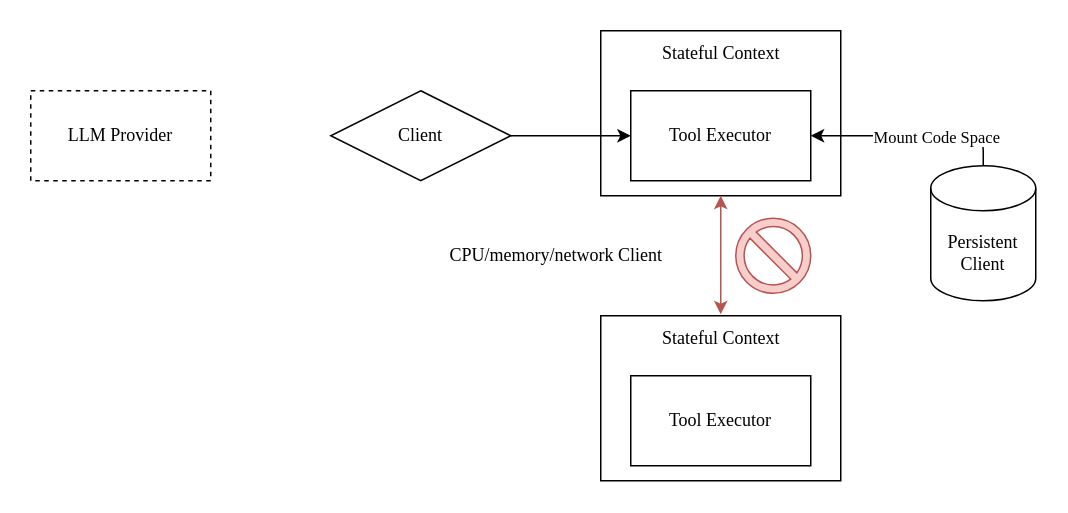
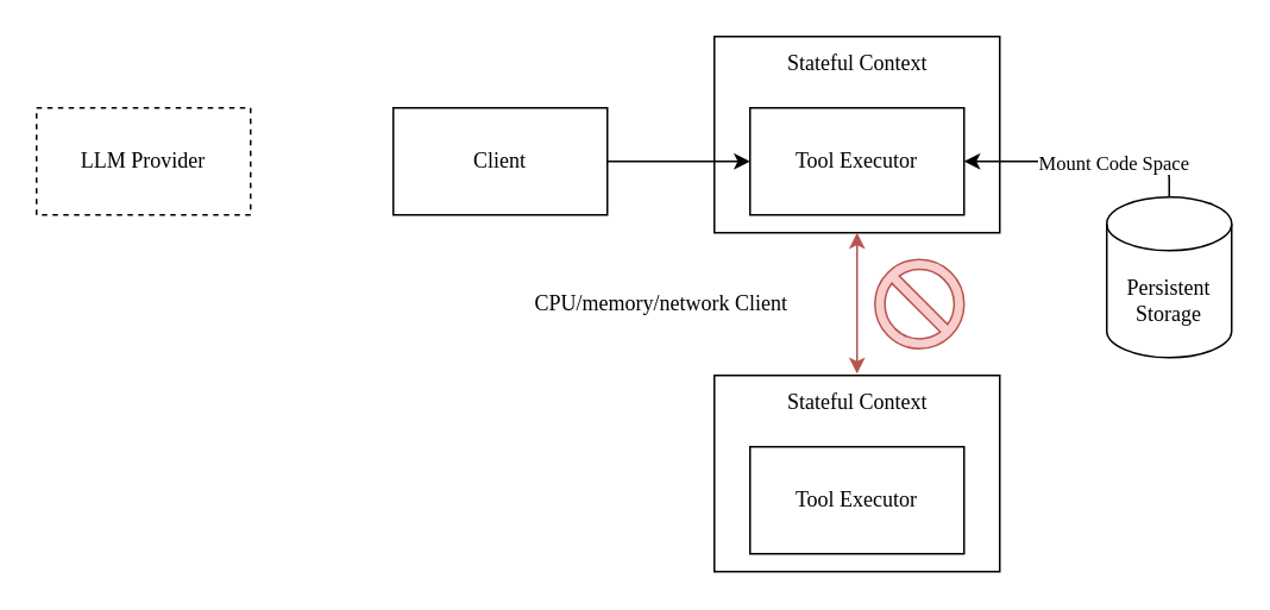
  <mxCell id="0" />
  <mxCell id="1" parent="0" />
  <mxCell id="2" value="" style="rounded=0;whiteSpace=wrap;html=1;fontFamily=Comic Sans MS;" vertex="1" parent="1"><mxGeometry x="400" y="20" width="160" height="110" as="geometry" /></mxCell>
  <mxCell id="3" value="LLM Provider" style="whiteSpace=wrap;html=1;fontFamily=Comic Sans MS;dashed=1;" vertex="1" parent="1"><mxGeometry x="20" y="60" width="120" height="60" as="geometry" /></mxCell>
  <mxCell id="4" value="" style="edgeStyle=none;html=1;fontFamily=Comic Sans MS;" edge="1" parent="1" source="5" target="6"><mxGeometry relative="1" as="geometry" /></mxCell>
- <mxCell id="5" value="Client" style="rhombus;whiteSpace=wrap;html=1;fontFamily=Comic Sans MS;" vertex="1" parent="1"><mxGeometry x="220" y="60" width="120" height="60" as="geometry" /></mxCell>
+ <mxCell id="5" value="Client" style="whiteSpace=wrap;html=1;fontFamily=Comic Sans MS;" vertex="1" parent="1"><mxGeometry x="220" y="60" width="120" height="60" as="geometry" /></mxCell>
  <mxCell id="6" value="Tool Executor" style="whiteSpace=wrap;html=1;fontFamily=Comic Sans MS;" vertex="1" parent="1"><mxGeometry x="420" y="60" width="120" height="60" as="geometry" /></mxCell>
  <mxCell id="7" value="Stateful Context" style="text;html=1;align=center;verticalAlign=middle;resizable=0;points=[];autosize=1;strokeColor=none;fillColor=none;fontFamily=Comic Sans MS;" vertex="1" parent="1"><mxGeometry x="420" y="20" width="120" height="30" as="geometry" /></mxCell>
  <mxCell id="8" style="edgeStyle=orthogonalEdgeStyle;html=1;exitX=0.5;exitY=0;exitDx=0;exitDy=0;exitPerimeter=0;fontFamily=Comic Sans MS;" edge="1" parent="1" source="10" target="6"><mxGeometry relative="1" as="geometry" /></mxCell>
  <mxCell id="9" value="Mount Code Space" style="edgeLabel;html=1;align=center;verticalAlign=middle;resizable=0;points=[];fontFamily=Comic Sans MS;" vertex="1" connectable="0" parent="8"><mxGeometry x="-0.015" y="2" relative="1" as="geometry"><mxPoint x="14" y="-2" as="offset" /></mxGeometry></mxCell>
- <mxCell id="10" value="Persistent Client" style="shape=cylinder3;whiteSpace=wrap;html=1;boundedLbl=1;backgroundOutline=1;size=15;fontFamily=Comic Sans MS;" vertex="1" parent="1"><mxGeometry x="620" y="110" width="70" height="90" as="geometry" /></mxCell>
+ <mxCell id="10" value="Persistent Storage" style="shape=cylinder3;whiteSpace=wrap;html=1;boundedLbl=1;backgroundOutline=1;size=15;fontFamily=Comic Sans MS;" vertex="1" parent="1"><mxGeometry x="620" y="110" width="70" height="90" as="geometry" /></mxCell>
  <mxCell id="11" value="" style="rounded=0;whiteSpace=wrap;html=1;fontFamily=Comic Sans MS;" vertex="1" parent="1"><mxGeometry x="400" y="210" width="160" height="110" as="geometry" /></mxCell>
  <mxCell id="12" value="Tool Executor" style="whiteSpace=wrap;html=1;fontFamily=Comic Sans MS;" vertex="1" parent="1"><mxGeometry x="420" y="250" width="120" height="60" as="geometry" /></mxCell>
  <mxCell id="13" value="Stateful Context" style="text;html=1;align=center;verticalAlign=middle;resizable=0;points=[];autosize=1;strokeColor=none;fillColor=none;fontFamily=Comic Sans MS;" vertex="1" parent="1"><mxGeometry x="420" y="210" width="120" height="30" as="geometry" /></mxCell>
  <mxCell id="14" value="CPU/memory/network Client" style="text;html=1;align=center;verticalAlign=middle;resizable=0;points=[];autosize=1;strokeColor=none;fillColor=none;fontFamily=Comic Sans MS;" vertex="1" parent="1"><mxGeometry x="270" y="155" width="200" height="30" as="geometry" /></mxCell>
  <mxCell id="15" style="edgeStyle=none;html=1;exitX=0.5;exitY=1;exitDx=0;exitDy=0;entryX=0.5;entryY=-0.033;entryDx=0;entryDy=0;entryPerimeter=0;startArrow=classic;startFill=1;fillColor=#f8cecc;strokeColor=#b85450;" edge="1" parent="1" source="2" target="13"><mxGeometry relative="1" as="geometry" /></mxCell>
  <mxCell id="16" value="" style="shape=mxgraph.signs.safety.no;html=1;pointerEvents=1;fillColor=#f8cecc;strokeColor=#b85450;verticalLabelPosition=bottom;verticalAlign=top;align=center;" vertex="1" parent="1"><mxGeometry x="490" y="145" width="50" height="50" as="geometry" /></mxCell>
